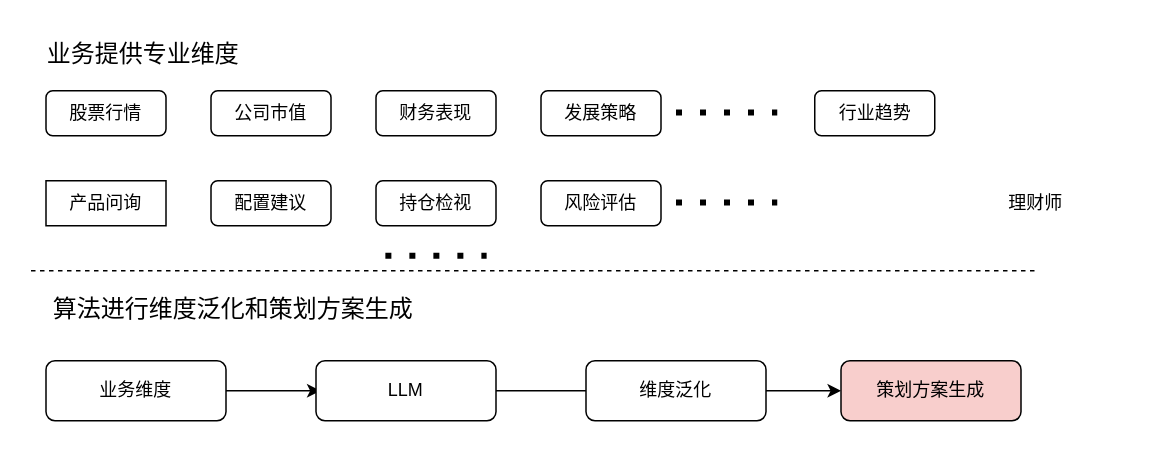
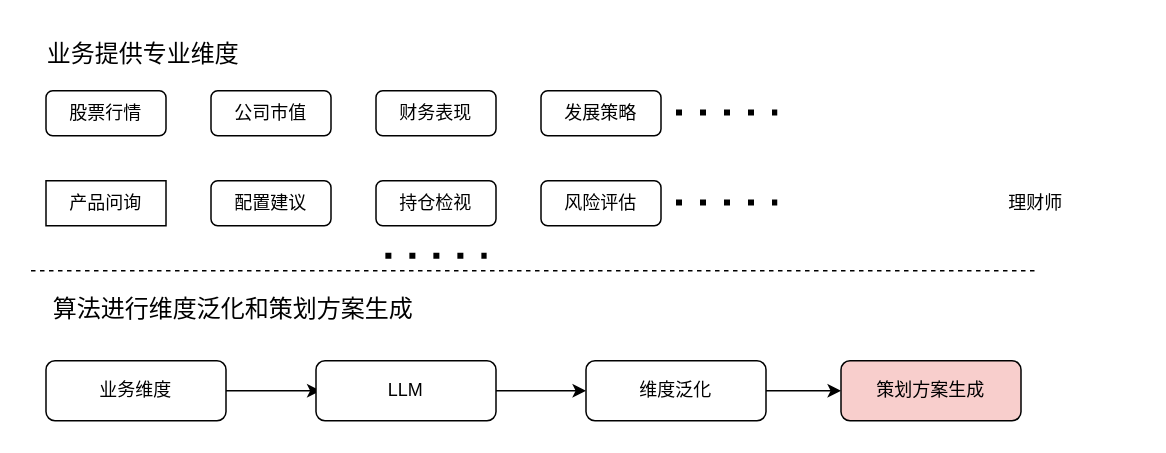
  <mxCell id="0" />
  <mxCell id="1" parent="0" />
  <mxCell id="2" value="股票行情" style="rounded=1;whiteSpace=wrap;html=1;" vertex="1" parent="1"><mxGeometry x="30" y="60" width="80" height="30" as="geometry" /></mxCell>
  <mxCell id="3" value="公司市值" style="rounded=1;whiteSpace=wrap;html=1;" vertex="1" parent="1"><mxGeometry x="140" y="60" width="80" height="30" as="geometry" /></mxCell>
  <mxCell id="4" value="财务表现" style="rounded=1;whiteSpace=wrap;html=1;" vertex="1" parent="1"><mxGeometry x="250" y="60" width="80" height="30" as="geometry" /></mxCell>
  <mxCell id="5" value="发展策略" style="rounded=1;whiteSpace=wrap;html=1;" vertex="1" parent="1"><mxGeometry x="360" y="60" width="80" height="30" as="geometry" /></mxCell>
  <mxCell id="6" value="" style="endArrow=none;dashed=1;html=1;dashPattern=1 3;strokeWidth=4;rounded=0;" edge="1" parent="1"><mxGeometry width="50" height="50" relative="1" as="geometry"><mxPoint x="450" y="74.5" as="sourcePoint" /><mxPoint x="517.5" y="74.5" as="targetPoint" /></mxGeometry></mxCell>
- <mxCell id="7" value="行业趋势" style="rounded=1;whiteSpace=wrap;html=1;" vertex="1" parent="1"><mxGeometry x="542.5" y="60" width="80" height="30" as="geometry" /></mxCell>
  <mxCell id="8" value="产品问询" style="whiteSpace=wrap;html=1;rounded=0;" vertex="1" parent="1"><mxGeometry x="30" y="120" width="80" height="30" as="geometry" /></mxCell>
  <mxCell id="9" value="配置建议" style="rounded=1;whiteSpace=wrap;html=1;" vertex="1" parent="1"><mxGeometry x="140" y="120" width="80" height="30" as="geometry" /></mxCell>
  <mxCell id="10" value="持仓检视" style="rounded=1;whiteSpace=wrap;html=1;" vertex="1" parent="1"><mxGeometry x="250" y="120" width="80" height="30" as="geometry" /></mxCell>
  <mxCell id="11" value="风险评估" style="rounded=1;whiteSpace=wrap;html=1;" vertex="1" parent="1"><mxGeometry x="360" y="120" width="80" height="30" as="geometry" /></mxCell>
  <mxCell id="12" value="" style="endArrow=none;dashed=1;html=1;dashPattern=1 3;strokeWidth=4;rounded=0;" edge="1" parent="1"><mxGeometry width="50" height="50" relative="1" as="geometry"><mxPoint x="450" y="134.5" as="sourcePoint" /><mxPoint x="517.5" y="134.5" as="targetPoint" /></mxGeometry></mxCell>
  <mxCell id="13" value="" style="edgeStyle=orthogonalEdgeStyle;rounded=0;orthogonalLoop=1;jettySize=auto;html=1;" edge="1" parent="1" source="14"><mxGeometry relative="1" as="geometry"><mxPoint x="213" y="260" as="targetPoint" /></mxGeometry></mxCell>
  <mxCell id="14" value="业务维度" style="rounded=1;whiteSpace=wrap;html=1;" vertex="1" parent="1"><mxGeometry x="30" y="240" width="120" height="40" as="geometry" /></mxCell>
  <mxCell id="15" value="理财师" style="text;html=1;strokeColor=none;fillColor=none;align=center;verticalAlign=middle;whiteSpace=wrap;rounded=0;" vertex="1" parent="1"><mxGeometry x="625" y="120" width="130" height="30" as="geometry" /></mxCell>
- <mxCell id="16" value="" style="edgeStyle=orthogonalEdgeStyle;rounded=0;orthogonalLoop=1;jettySize=auto;html=1;endArrow=none;" edge="1" parent="1" source="17" target="23"><mxGeometry relative="1" as="geometry" /></mxCell>
+ <mxCell id="16" value="" style="edgeStyle=orthogonalEdgeStyle;rounded=0;orthogonalLoop=1;jettySize=auto;html=1;" edge="1" parent="1" source="17" target="23"><mxGeometry relative="1" as="geometry" /></mxCell>
  <mxCell id="17" value="LLM" style="rounded=1;whiteSpace=wrap;html=1;" vertex="1" parent="1"><mxGeometry x="210" y="240" width="120" height="40" as="geometry" /></mxCell>
  <mxCell id="18" value="" style="endArrow=none;dashed=1;html=1;rounded=0;" edge="1" parent="1"><mxGeometry width="50" height="50" relative="1" as="geometry"><mxPoint x="20" y="180" as="sourcePoint" /><mxPoint x="690" y="180" as="targetPoint" /></mxGeometry></mxCell>
  <mxCell id="19" value="&lt;font style=&quot;font-size: 16px;&quot;&gt;业务提供专业维度&lt;/font&gt;" style="text;html=1;strokeColor=none;fillColor=none;align=center;verticalAlign=middle;whiteSpace=wrap;rounded=0;" vertex="1" parent="1"><mxGeometry x="20" width="150" height="30" as="geometry" y="20" /></mxCell>
  <mxCell id="20" value="" style="endArrow=none;dashed=1;html=1;dashPattern=1 3;strokeWidth=4;rounded=0;" edge="1" parent="1"><mxGeometry width="50" height="50" relative="1" as="geometry"><mxPoint x="256.25" y="170" as="sourcePoint" /><mxPoint x="323.75" y="170" as="targetPoint" /></mxGeometry></mxCell>
  <mxCell id="21" value="&lt;font style=&quot;font-size: 16px;&quot;&gt;算法进行维度泛化和策划方案生成&lt;/font&gt;" style="text;html=1;strokeColor=none;fillColor=none;align=center;verticalAlign=middle;whiteSpace=wrap;rounded=0;" vertex="1" parent="1"><mxGeometry x="20" y="190" width="270" height="30" as="geometry" /></mxCell>
  <mxCell id="22" value="" style="edgeStyle=orthogonalEdgeStyle;rounded=0;orthogonalLoop=1;jettySize=auto;html=1;" edge="1" parent="1" source="23" target="24"><mxGeometry relative="1" as="geometry" /></mxCell>
  <mxCell id="23" value="维度泛化" style="rounded=1;whiteSpace=wrap;html=1;" vertex="1" parent="1"><mxGeometry x="390" y="240" width="120" height="40" as="geometry" /></mxCell>
  <mxCell id="24" value="策划方案生成" style="rounded=1;whiteSpace=wrap;html=1;fillColor=#f8cecc;" vertex="1" parent="1"><mxGeometry x="560" y="240" width="120" height="40" as="geometry" /></mxCell>
